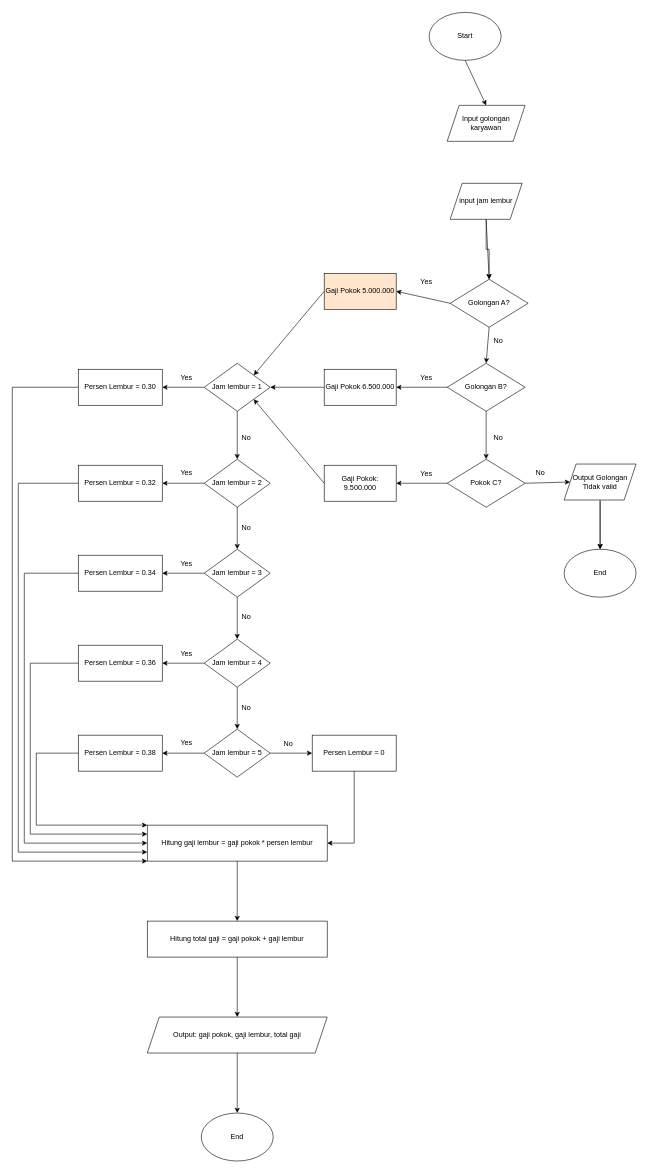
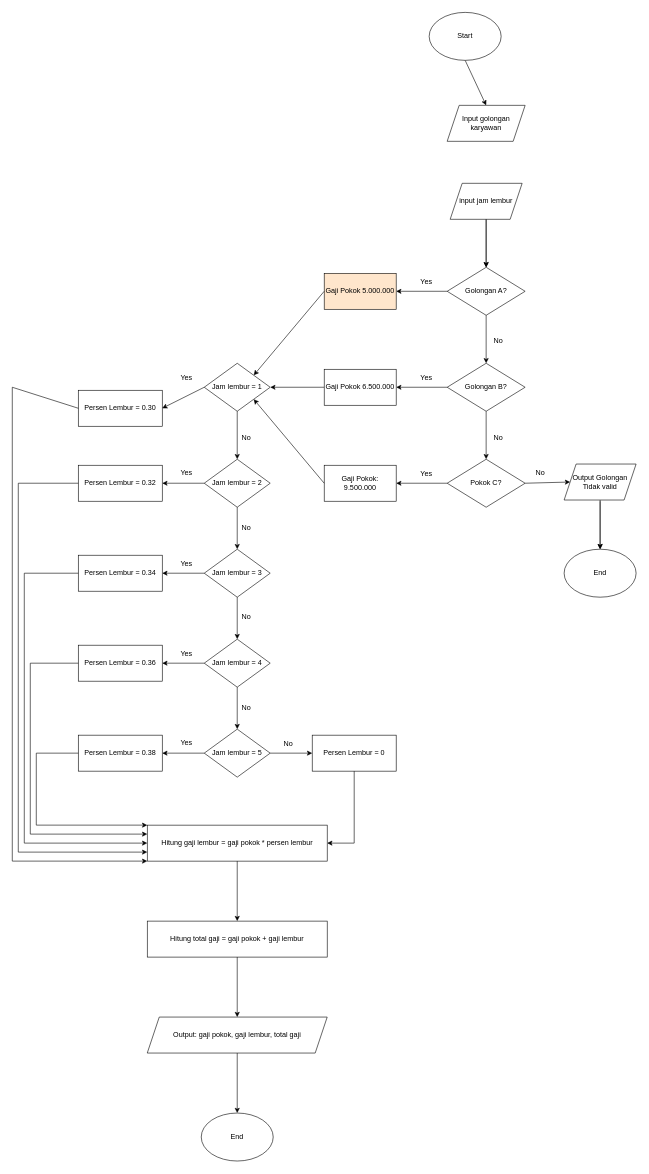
  <mxCell id="0" />
  <mxCell id="1" parent="0" />
  <mxCell id="2" value="Input golongan karyawan" style="shape=parallelogram;perimeter=parallelogramPerimeter;whiteSpace=wrap;html=1;fixedSize=1;" parent="1" vertex="1"><mxGeometry x="745" y="175" width="130" height="60" as="geometry" /></mxCell>
  <mxCell id="3" value="" style="edgeStyle=orthogonalEdgeStyle;rounded=0;orthogonalLoop=1;jettySize=auto;html=1;" parent="1" source="4" target="6" edge="1"><mxGeometry relative="1" as="geometry" /></mxCell>
  <mxCell id="4" value="input jam lembur" style="shape=parallelogram;perimeter=parallelogramPerimeter;whiteSpace=wrap;html=1;fixedSize=1;" parent="1" vertex="1"><mxGeometry x="750" y="305" width="120" height="60" as="geometry" /></mxCell>
  <mxCell id="5" value="" style="endArrow=classic;html=1;rounded=0;exitX=0.5;exitY=1;exitDx=0;exitDy=0;entryX=0.5;entryY=0;entryDx=0;entryDy=0;" parent="1" source="14" target="2" edge="1"><mxGeometry width="50" height="50" relative="1" as="geometry"><mxPoint x="810" y="105" as="sourcePoint" /><mxPoint x="855" y="125" as="targetPoint" /></mxGeometry></mxCell>
- <mxCell id="6" value="Golongan A?" style="rhombus;whiteSpace=wrap;html=1;" parent="1" vertex="1"><mxGeometry x="750" y="465" width="130" height="80" as="geometry" /></mxCell>
+ <mxCell id="6" value="Golongan A?" style="rhombus;whiteSpace=wrap;html=1;" parent="1" vertex="1"><mxGeometry x="745" y="445" width="130" height="80" as="geometry" /></mxCell>
  <mxCell id="7" value="" style="endArrow=classic;html=1;rounded=0;entryX=0.5;entryY=0;entryDx=0;entryDy=0;exitX=0.5;exitY=1;exitDx=0;exitDy=0;" parent="1" source="4" target="6" edge="1"><mxGeometry width="50" height="50" relative="1" as="geometry"><mxPoint x="820" y="405" as="sourcePoint" /><mxPoint x="830" y="445" as="targetPoint" /></mxGeometry></mxCell>
  <mxCell id="8" value="" style="endArrow=classic;html=1;rounded=0;exitX=0.5;exitY=1;exitDx=0;exitDy=0;entryX=0.5;entryY=0;entryDx=0;entryDy=0;" parent="1" source="6" target="9" edge="1"><mxGeometry width="50" height="50" relative="1" as="geometry"><mxPoint x="780" y="605" as="sourcePoint" /><mxPoint x="830" y="555" as="targetPoint" /></mxGeometry></mxCell>
  <mxCell id="9" value="Golongan B?" style="rhombus;whiteSpace=wrap;html=1;" parent="1" vertex="1"><mxGeometry x="745" y="605" width="130" height="80" as="geometry" /></mxCell>
  <mxCell id="10" value="Pokok C?" style="rhombus;whiteSpace=wrap;html=1;" parent="1" vertex="1"><mxGeometry x="745" y="765" width="130" height="80" as="geometry" /></mxCell>
  <mxCell id="11" value="" style="endArrow=classic;html=1;rounded=0;exitX=0.5;exitY=1;exitDx=0;exitDy=0;" parent="1" source="9" target="10" edge="1"><mxGeometry width="50" height="50" relative="1" as="geometry"><mxPoint x="780" y="705" as="sourcePoint" /><mxPoint x="830" y="655" as="targetPoint" /></mxGeometry></mxCell>
  <mxCell id="12" value="" style="endArrow=classic;html=1;rounded=0;exitX=1;exitY=0.5;exitDx=0;exitDy=0;entryX=0;entryY=0.5;entryDx=0;entryDy=0;" parent="1" source="10" target="20" edge="1"><mxGeometry width="50" height="50" relative="1" as="geometry"><mxPoint x="780" y="805" as="sourcePoint" /><mxPoint x="940" y="805" as="targetPoint" /></mxGeometry></mxCell>
  <mxCell id="13" value="" style="endArrow=classic;html=1;rounded=0;exitX=0.5;exitY=1;exitDx=0;exitDy=0;entryX=0.5;entryY=0;entryDx=0;entryDy=0;" parent="1" target="15" edge="1"><mxGeometry width="50" height="50" relative="1" as="geometry"><mxPoint x="1000" y="835" as="sourcePoint" /><mxPoint x="830" y="755" as="targetPoint" /></mxGeometry></mxCell>
  <mxCell id="14" value="Start" style="ellipse;whiteSpace=wrap;html=1;" parent="1" vertex="1"><mxGeometry x="715" y="20" width="120" height="80" as="geometry" /></mxCell>
  <mxCell id="15" value="End" style="ellipse;whiteSpace=wrap;html=1;" parent="1" vertex="1"><mxGeometry x="940" y="915" width="120" height="80" as="geometry" /></mxCell>
  <mxCell id="16" value="No" style="text;html=1;align=center;verticalAlign=middle;resizable=0;points=[];autosize=1;strokeColor=none;fillColor=none;" parent="1" vertex="1"><mxGeometry x="810" y="553" width="40" height="30" as="geometry" /></mxCell>
  <mxCell id="17" value="No" style="text;html=1;align=center;verticalAlign=middle;resizable=0;points=[];autosize=1;strokeColor=none;fillColor=none;" parent="1" vertex="1"><mxGeometry x="810" y="715" width="40" height="30" as="geometry" /></mxCell>
  <mxCell id="18" value="No" style="text;html=1;align=center;verticalAlign=middle;resizable=0;points=[];autosize=1;strokeColor=none;fillColor=none;" parent="1" vertex="1"><mxGeometry x="880" y="773" width="40" height="30" as="geometry" /></mxCell>
  <mxCell id="19" value="" style="edgeStyle=orthogonalEdgeStyle;rounded=0;orthogonalLoop=1;jettySize=auto;html=1;exitX=0.5;exitY=1;exitDx=0;exitDy=0;" parent="1" source="20" target="15" edge="1"><mxGeometry relative="1" as="geometry" /></mxCell>
  <mxCell id="20" value="Output Golongan Tidak valid" style="shape=parallelogram;perimeter=parallelogramPerimeter;whiteSpace=wrap;html=1;fixedSize=1;" parent="1" vertex="1"><mxGeometry x="940" y="773" width="120" height="60" as="geometry" /></mxCell>
  <mxCell id="21" value="" style="endArrow=classic;html=1;rounded=0;entryX=1;entryY=0.5;entryDx=0;entryDy=0;exitX=0;exitY=0.5;exitDx=0;exitDy=0;" parent="1" source="6" target="27" edge="1"><mxGeometry width="50" height="50" relative="1" as="geometry"><mxPoint x="780" y="505" as="sourcePoint" /><mxPoint x="660" y="485" as="targetPoint" /></mxGeometry></mxCell>
  <mxCell id="22" value="" style="endArrow=classic;html=1;rounded=0;exitX=0;exitY=0.5;exitDx=0;exitDy=0;entryX=1;entryY=0.5;entryDx=0;entryDy=0;" parent="1" source="9" target="28" edge="1"><mxGeometry width="50" height="50" relative="1" as="geometry"><mxPoint x="780" y="705" as="sourcePoint" /><mxPoint x="660" y="645" as="targetPoint" /></mxGeometry></mxCell>
  <mxCell id="23" value="" style="endArrow=classic;html=1;rounded=0;entryX=1;entryY=0.5;entryDx=0;entryDy=0;exitX=0;exitY=0.5;exitDx=0;exitDy=0;" parent="1" source="10" target="29" edge="1"><mxGeometry width="50" height="50" relative="1" as="geometry"><mxPoint x="690" y="790" as="sourcePoint" /><mxPoint x="660" y="805" as="targetPoint" /></mxGeometry></mxCell>
  <mxCell id="24" value="Yes" style="text;html=1;align=center;verticalAlign=middle;resizable=0;points=[];autosize=1;strokeColor=none;fillColor=none;" parent="1" vertex="1"><mxGeometry x="690" y="455" width="40" height="30" as="geometry" /></mxCell>
  <mxCell id="25" value="Yes" style="text;html=1;align=center;verticalAlign=middle;resizable=0;points=[];autosize=1;strokeColor=none;fillColor=none;" parent="1" vertex="1"><mxGeometry x="690" y="615" width="40" height="30" as="geometry" /></mxCell>
  <mxCell id="26" value="Yes" style="text;html=1;align=center;verticalAlign=middle;resizable=0;points=[];autosize=1;strokeColor=none;fillColor=none;" parent="1" vertex="1"><mxGeometry x="690" y="775" width="40" height="30" as="geometry" /></mxCell>
  <mxCell id="27" value="Gaji Pokok 5.000.000" style="rounded=0;whiteSpace=wrap;html=1;fillColor=#ffe6cc;" parent="1" vertex="1"><mxGeometry x="540" y="455" width="120" height="60" as="geometry" /></mxCell>
  <mxCell id="28" value="Gaji Pokok 6.500.000" style="rounded=0;whiteSpace=wrap;html=1;" parent="1" vertex="1"><mxGeometry x="540" y="615" width="120" height="60" as="geometry" /></mxCell>
  <mxCell id="29" value="Gaji Pokok: 9.500.000" style="rounded=0;whiteSpace=wrap;html=1;" parent="1" vertex="1"><mxGeometry x="540" y="775" width="120" height="60" as="geometry" /></mxCell>
  <mxCell id="30" value="Jam lembur = 1" style="rhombus;whiteSpace=wrap;html=1;" parent="1" vertex="1"><mxGeometry x="340" y="605" width="110" height="80" as="geometry" /></mxCell>
  <mxCell id="31" value="" style="endArrow=classic;html=1;rounded=0;entryX=1;entryY=0.5;entryDx=0;entryDy=0;exitX=0;exitY=0.5;exitDx=0;exitDy=0;" parent="1" source="28" target="30" edge="1"><mxGeometry width="50" height="50" relative="1" as="geometry"><mxPoint x="540" y="715" as="sourcePoint" /><mxPoint x="590" y="665" as="targetPoint" /></mxGeometry></mxCell>
- <mxCell id="32" value="Persen Lembur = 0.30" style="rounded=0;whiteSpace=wrap;html=1;" parent="1" vertex="1"><mxGeometry x="130" y="615" width="140" height="60" as="geometry" /></mxCell>
+ <mxCell id="32" value="Persen Lembur = 0.30" style="rounded=0;whiteSpace=wrap;html=1;" parent="1" vertex="1"><mxGeometry x="130" y="650" width="140" height="60" as="geometry" /></mxCell>
  <mxCell id="33" value="" style="endArrow=classic;html=1;rounded=0;entryX=1;entryY=0.5;entryDx=0;entryDy=0;exitX=0;exitY=0.5;exitDx=0;exitDy=0;" parent="1" source="30" target="32" edge="1"><mxGeometry width="50" height="50" relative="1" as="geometry"><mxPoint x="340" y="735" as="sourcePoint" /><mxPoint x="390" y="685" as="targetPoint" /></mxGeometry></mxCell>
  <mxCell id="34" value="Jam lembur = 2" style="rhombus;whiteSpace=wrap;html=1;" parent="1" vertex="1"><mxGeometry x="340" y="765" width="110" height="80" as="geometry" /></mxCell>
  <mxCell id="35" value="Jam lembur = 3" style="rhombus;whiteSpace=wrap;html=1;" parent="1" vertex="1"><mxGeometry x="340" y="915" width="110" height="80" as="geometry" /></mxCell>
  <mxCell id="36" value="Jam lembur = 5" style="rhombus;whiteSpace=wrap;html=1;" parent="1" vertex="1"><mxGeometry x="340" y="1215" width="110" height="80" as="geometry" /></mxCell>
  <mxCell id="37" value="Jam lembur = 4" style="rhombus;whiteSpace=wrap;html=1;" parent="1" vertex="1"><mxGeometry x="340" y="1065" width="110" height="80" as="geometry" /></mxCell>
  <mxCell id="38" value="" style="endArrow=classic;html=1;rounded=0;exitX=0.5;exitY=1;exitDx=0;exitDy=0;entryX=0.5;entryY=0;entryDx=0;entryDy=0;" parent="1" source="30" target="34" edge="1"><mxGeometry width="50" height="50" relative="1" as="geometry"><mxPoint x="510" y="835" as="sourcePoint" /><mxPoint x="560" y="785" as="targetPoint" /></mxGeometry></mxCell>
  <mxCell id="39" value="" style="endArrow=classic;html=1;rounded=0;exitX=0.5;exitY=1;exitDx=0;exitDy=0;entryX=0.5;entryY=0;entryDx=0;entryDy=0;" parent="1" source="34" target="35" edge="1"><mxGeometry width="50" height="50" relative="1" as="geometry"><mxPoint x="510" y="835" as="sourcePoint" /><mxPoint x="560" y="785" as="targetPoint" /></mxGeometry></mxCell>
  <mxCell id="40" value="" style="endArrow=classic;html=1;rounded=0;exitX=0.5;exitY=1;exitDx=0;exitDy=0;entryX=0.5;entryY=0;entryDx=0;entryDy=0;" parent="1" source="35" target="37" edge="1"><mxGeometry width="50" height="50" relative="1" as="geometry"><mxPoint x="510" y="1135" as="sourcePoint" /><mxPoint x="560" y="1085" as="targetPoint" /></mxGeometry></mxCell>
  <mxCell id="41" value="" style="endArrow=classic;html=1;rounded=0;exitX=0.5;exitY=1;exitDx=0;exitDy=0;entryX=0.5;entryY=0;entryDx=0;entryDy=0;" parent="1" source="37" target="36" edge="1"><mxGeometry width="50" height="50" relative="1" as="geometry"><mxPoint x="510" y="1135" as="sourcePoint" /><mxPoint x="560" y="1085" as="targetPoint" /></mxGeometry></mxCell>
  <mxCell id="42" value="Persen Lembur = 0.32" style="rounded=0;whiteSpace=wrap;html=1;" parent="1" vertex="1"><mxGeometry x="130" y="775" width="140" height="60" as="geometry" /></mxCell>
  <mxCell id="43" value="Persen Lembur = 0.34" style="rounded=0;whiteSpace=wrap;html=1;" parent="1" vertex="1"><mxGeometry x="130" y="925" width="140" height="60" as="geometry" /></mxCell>
  <mxCell id="44" value="Persen Lembur = 0.36" style="rounded=0;whiteSpace=wrap;html=1;" parent="1" vertex="1"><mxGeometry x="130" y="1075" width="140" height="60" as="geometry" /></mxCell>
  <mxCell id="45" value="Persen Lembur = 0.38" style="rounded=0;whiteSpace=wrap;html=1;" parent="1" vertex="1"><mxGeometry x="130" y="1225" width="140" height="60" as="geometry" /></mxCell>
  <mxCell id="46" value="" style="endArrow=classic;html=1;rounded=0;entryX=1;entryY=0;entryDx=0;entryDy=0;exitX=0;exitY=0.5;exitDx=0;exitDy=0;" parent="1" source="27" target="30" edge="1"><mxGeometry width="50" height="50" relative="1" as="geometry"><mxPoint x="510" y="635" as="sourcePoint" /><mxPoint x="560" y="585" as="targetPoint" /></mxGeometry></mxCell>
  <mxCell id="47" value="" style="endArrow=classic;html=1;rounded=0;entryX=1;entryY=1;entryDx=0;entryDy=0;exitX=0;exitY=0.5;exitDx=0;exitDy=0;" parent="1" source="29" target="30" edge="1"><mxGeometry width="50" height="50" relative="1" as="geometry"><mxPoint x="510" y="735" as="sourcePoint" /><mxPoint x="560" y="685" as="targetPoint" /></mxGeometry></mxCell>
  <mxCell id="48" value="" style="endArrow=classic;html=1;rounded=0;exitX=0;exitY=0.5;exitDx=0;exitDy=0;entryX=1;entryY=0.5;entryDx=0;entryDy=0;" parent="1" source="34" target="42" edge="1"><mxGeometry width="50" height="50" relative="1" as="geometry"><mxPoint x="510" y="835" as="sourcePoint" /><mxPoint x="560" y="785" as="targetPoint" /></mxGeometry></mxCell>
  <mxCell id="49" value="" style="endArrow=classic;html=1;rounded=0;entryX=1;entryY=0.5;entryDx=0;entryDy=0;exitX=0;exitY=0.5;exitDx=0;exitDy=0;" parent="1" source="35" target="43" edge="1"><mxGeometry width="50" height="50" relative="1" as="geometry"><mxPoint x="510" y="935" as="sourcePoint" /><mxPoint x="560" y="885" as="targetPoint" /></mxGeometry></mxCell>
  <mxCell id="50" value="" style="endArrow=classic;html=1;rounded=0;exitX=0;exitY=0.5;exitDx=0;exitDy=0;entryX=1;entryY=0.5;entryDx=0;entryDy=0;" parent="1" source="37" target="44" edge="1"><mxGeometry width="50" height="50" relative="1" as="geometry"><mxPoint x="510" y="1035" as="sourcePoint" /><mxPoint x="560" y="985" as="targetPoint" /></mxGeometry></mxCell>
  <mxCell id="51" value="" style="endArrow=classic;html=1;rounded=0;exitX=0;exitY=0.5;exitDx=0;exitDy=0;entryX=1;entryY=0.5;entryDx=0;entryDy=0;" parent="1" source="36" target="45" edge="1"><mxGeometry width="50" height="50" relative="1" as="geometry"><mxPoint x="510" y="1235" as="sourcePoint" /><mxPoint x="560" y="1185" as="targetPoint" /></mxGeometry></mxCell>
  <mxCell id="52" value="Yes" style="text;html=1;align=center;verticalAlign=middle;resizable=0;points=[];autosize=1;strokeColor=none;fillColor=none;" parent="1" vertex="1"><mxGeometry x="290" y="615" width="40" height="30" as="geometry" /></mxCell>
  <mxCell id="53" value="Yes" style="text;html=1;align=center;verticalAlign=middle;resizable=0;points=[];autosize=1;strokeColor=none;fillColor=none;" parent="1" vertex="1"><mxGeometry x="290" y="773" width="40" height="30" as="geometry" /></mxCell>
  <mxCell id="54" value="Yes" style="text;html=1;align=center;verticalAlign=middle;resizable=0;points=[];autosize=1;strokeColor=none;fillColor=none;" parent="1" vertex="1"><mxGeometry x="290" y="925" width="40" height="30" as="geometry" /></mxCell>
  <mxCell id="55" value="Yes" style="text;html=1;align=center;verticalAlign=middle;resizable=0;points=[];autosize=1;strokeColor=none;fillColor=none;" parent="1" vertex="1"><mxGeometry x="290" y="1075" width="40" height="30" as="geometry" /></mxCell>
  <mxCell id="56" value="Yes" style="text;html=1;align=center;verticalAlign=middle;resizable=0;points=[];autosize=1;strokeColor=none;fillColor=none;" parent="1" vertex="1"><mxGeometry x="290" y="1223" width="40" height="30" as="geometry" /></mxCell>
  <mxCell id="57" value="Persen Lembur = 0" style="rounded=0;whiteSpace=wrap;html=1;" parent="1" vertex="1"><mxGeometry x="520" y="1225" width="140" height="60" as="geometry" /></mxCell>
  <mxCell id="58" value="" style="endArrow=classic;html=1;rounded=0;exitX=1;exitY=0.5;exitDx=0;exitDy=0;entryX=0;entryY=0.5;entryDx=0;entryDy=0;" parent="1" source="36" target="57" edge="1"><mxGeometry width="50" height="50" relative="1" as="geometry"><mxPoint x="510" y="1235" as="sourcePoint" /><mxPoint x="560" y="1185" as="targetPoint" /></mxGeometry></mxCell>
  <mxCell id="59" value="No" style="text;html=1;align=center;verticalAlign=middle;resizable=0;points=[];autosize=1;strokeColor=none;fillColor=none;" parent="1" vertex="1"><mxGeometry x="460" y="1225" width="40" height="30" as="geometry" /></mxCell>
  <mxCell id="60" value="No" style="text;html=1;align=center;verticalAlign=middle;resizable=0;points=[];autosize=1;strokeColor=none;fillColor=none;" parent="1" vertex="1"><mxGeometry x="390" y="1165" width="40" height="30" as="geometry" /></mxCell>
  <mxCell id="61" value="No" style="text;html=1;align=center;verticalAlign=middle;resizable=0;points=[];autosize=1;strokeColor=none;fillColor=none;" parent="1" vertex="1"><mxGeometry x="390" y="1013" width="40" height="30" as="geometry" /></mxCell>
  <mxCell id="62" value="No" style="text;html=1;align=center;verticalAlign=middle;resizable=0;points=[];autosize=1;strokeColor=none;fillColor=none;" parent="1" vertex="1"><mxGeometry x="390" y="865" width="40" height="30" as="geometry" /></mxCell>
  <mxCell id="63" value="No" style="text;html=1;align=center;verticalAlign=middle;resizable=0;points=[];autosize=1;strokeColor=none;fillColor=none;" parent="1" vertex="1"><mxGeometry x="390" y="715" width="40" height="30" as="geometry" /></mxCell>
  <mxCell id="64" value="Hitung gaji lembur = gaji pokok * persen lembur" style="rounded=0;whiteSpace=wrap;html=1;" parent="1" vertex="1"><mxGeometry x="245" y="1375" width="300" height="60" as="geometry" /></mxCell>
  <mxCell id="65" value="Hitung total gaji = gaji pokok + gaji lembur" style="rounded=0;whiteSpace=wrap;html=1;" parent="1" vertex="1"><mxGeometry x="245" y="1535" width="300" height="60" as="geometry" /></mxCell>
  <mxCell id="66" value="" style="endArrow=classic;html=1;rounded=0;exitX=0;exitY=0.5;exitDx=0;exitDy=0;entryX=0;entryY=1;entryDx=0;entryDy=0;" parent="1" source="32" target="64" edge="1"><mxGeometry width="50" height="50" relative="1" as="geometry"><mxPoint x="60" y="655" as="sourcePoint" /><mxPoint x="340" y="1235" as="targetPoint" /><Array as="points"><mxPoint x="20" y="645" /><mxPoint x="20" y="1435" /></Array></mxGeometry></mxCell>
  <mxCell id="67" value="" style="endArrow=classic;html=1;rounded=0;exitX=0;exitY=0.5;exitDx=0;exitDy=0;entryX=0;entryY=0.75;entryDx=0;entryDy=0;" parent="1" source="42" target="64" edge="1"><mxGeometry width="50" height="50" relative="1" as="geometry"><mxPoint x="290" y="1025" as="sourcePoint" /><mxPoint x="340" y="975" as="targetPoint" /><Array as="points"><mxPoint x="30" y="805" /><mxPoint x="30" y="1420" /></Array></mxGeometry></mxCell>
  <mxCell id="68" value="" style="endArrow=classic;html=1;rounded=0;exitX=0;exitY=0.5;exitDx=0;exitDy=0;entryX=0;entryY=0.5;entryDx=0;entryDy=0;" parent="1" source="43" target="64" edge="1"><mxGeometry width="50" height="50" relative="1" as="geometry"><mxPoint x="290" y="1285" as="sourcePoint" /><mxPoint x="340" y="1235" as="targetPoint" /><Array as="points"><mxPoint x="40" y="955" /><mxPoint x="40" y="1405" /></Array></mxGeometry></mxCell>
  <mxCell id="69" value="" style="endArrow=classic;html=1;rounded=0;exitX=0;exitY=0.5;exitDx=0;exitDy=0;entryX=0;entryY=0.25;entryDx=0;entryDy=0;" parent="1" source="44" target="64" edge="1"><mxGeometry width="50" height="50" relative="1" as="geometry"><mxPoint x="290" y="1155" as="sourcePoint" /><mxPoint x="340" y="1105" as="targetPoint" /><Array as="points"><mxPoint x="50" y="1105" /><mxPoint x="50" y="1390" /></Array></mxGeometry></mxCell>
  <mxCell id="70" value="" style="endArrow=classic;html=1;rounded=0;exitX=0;exitY=0.5;exitDx=0;exitDy=0;entryX=0;entryY=0;entryDx=0;entryDy=0;" parent="1" source="45" target="64" edge="1"><mxGeometry width="50" height="50" relative="1" as="geometry"><mxPoint x="290" y="1155" as="sourcePoint" /><mxPoint x="340" y="1105" as="targetPoint" /><Array as="points"><mxPoint x="60" y="1255" /><mxPoint x="60" y="1375" /></Array></mxGeometry></mxCell>
  <mxCell id="71" value="" style="endArrow=classic;html=1;rounded=0;entryX=0.5;entryY=0;entryDx=0;entryDy=0;exitX=0.5;exitY=1;exitDx=0;exitDy=0;" parent="1" source="64" target="65" edge="1"><mxGeometry width="50" height="50" relative="1" as="geometry"><mxPoint x="290" y="1555" as="sourcePoint" /><mxPoint x="340" y="1505" as="targetPoint" /></mxGeometry></mxCell>
  <mxCell id="72" value="" style="endArrow=classic;html=1;rounded=0;exitX=0.5;exitY=1;exitDx=0;exitDy=0;entryX=1;entryY=0.5;entryDx=0;entryDy=0;" parent="1" source="57" target="64" edge="1"><mxGeometry width="50" height="50" relative="1" as="geometry"><mxPoint x="290" y="1555" as="sourcePoint" /><mxPoint x="340" y="1505" as="targetPoint" /><Array as="points"><mxPoint x="590" y="1405" /></Array></mxGeometry></mxCell>
  <mxCell id="73" value="Output: gaji pokok, gaji lembur, total gaji" style="shape=parallelogram;perimeter=parallelogramPerimeter;whiteSpace=wrap;html=1;fixedSize=1;" parent="1" vertex="1"><mxGeometry x="245" y="1695" width="300" height="60" as="geometry" /></mxCell>
  <mxCell id="74" value="" style="endArrow=classic;html=1;rounded=0;entryX=0.5;entryY=0;entryDx=0;entryDy=0;exitX=0.5;exitY=1;exitDx=0;exitDy=0;" parent="1" source="65" target="73" edge="1"><mxGeometry width="50" height="50" relative="1" as="geometry"><mxPoint x="290" y="1685" as="sourcePoint" /><mxPoint x="340" y="1635" as="targetPoint" /></mxGeometry></mxCell>
  <mxCell id="75" value="End" style="ellipse;whiteSpace=wrap;html=1;" parent="1" vertex="1"><mxGeometry x="335" y="1855" width="120" height="80" as="geometry" /></mxCell>
  <mxCell id="76" value="" style="endArrow=classic;html=1;rounded=0;entryX=0.5;entryY=0;entryDx=0;entryDy=0;exitX=0.5;exitY=1;exitDx=0;exitDy=0;" parent="1" source="73" target="75" edge="1"><mxGeometry width="50" height="50" relative="1" as="geometry"><mxPoint x="290" y="1815" as="sourcePoint" /><mxPoint x="340" y="1765" as="targetPoint" /></mxGeometry></mxCell>
